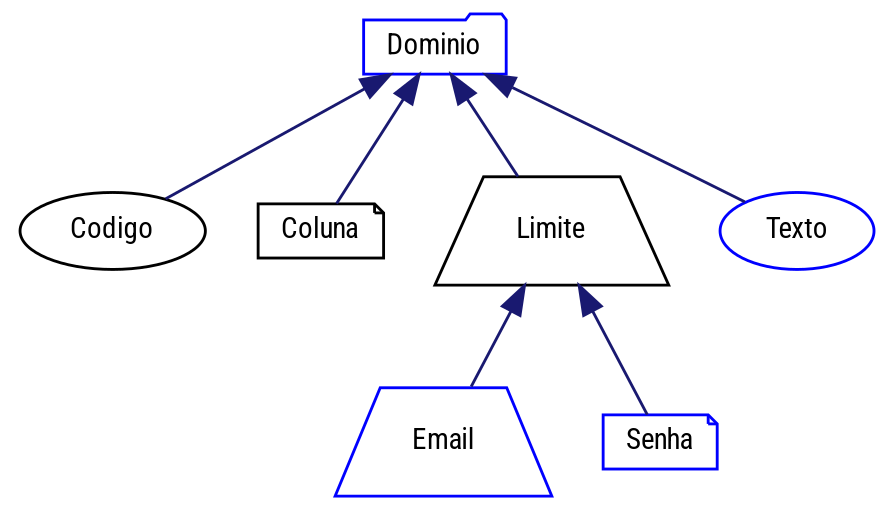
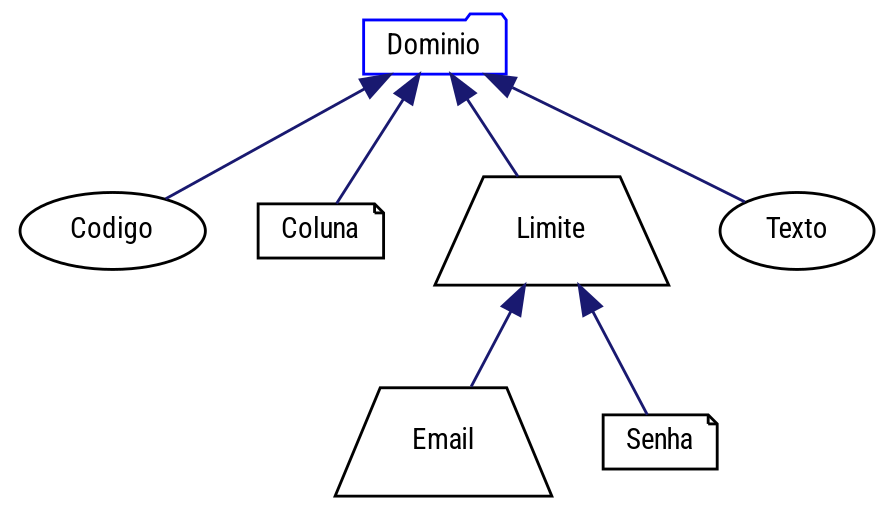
  digraph {
    fontname="Roboto Condensed"
    rankdir=TB
    node [color=black fillcolor=white fontname="Roboto Condensed" fontsize=10 shape=ellipse style=filled]
    edge [color=midnightblue dir=back fontname="Roboto Condensed" fontsize=10 labelfontname=Helvetica labelfontsize=10 style=solid]
    n1 [color=blue height=0.2 label=Dominio shape=folder width=0.4]
    n2 [height=0.2 label=Codigo width=0.4]
    n3 [height=0.2 label=Coluna shape=note width=0.4]
    n4 [height=0.2 label=Limite shape=trapezium width=0.4]
-   n5 [color=blue height=0.2 label=Texto width=0.4]
-   n6 [color=blue height=0.2 label=Email shape=trapezium width=0.4]
-   n7 [color=blue height=0.2 label=Senha shape=note width=0.4]
+   n5 [height=0.2 label=Texto width=0.4]
+   n6 [height=0.2 label=Email shape=trapezium width=0.4]
+   n7 [height=0.2 label=Senha shape=note width=0.4]
    n1 -> n2
    n1 -> n3
    n1 -> n4
    n1 -> n5
    n4 -> n6
    n4 -> n7
  }
